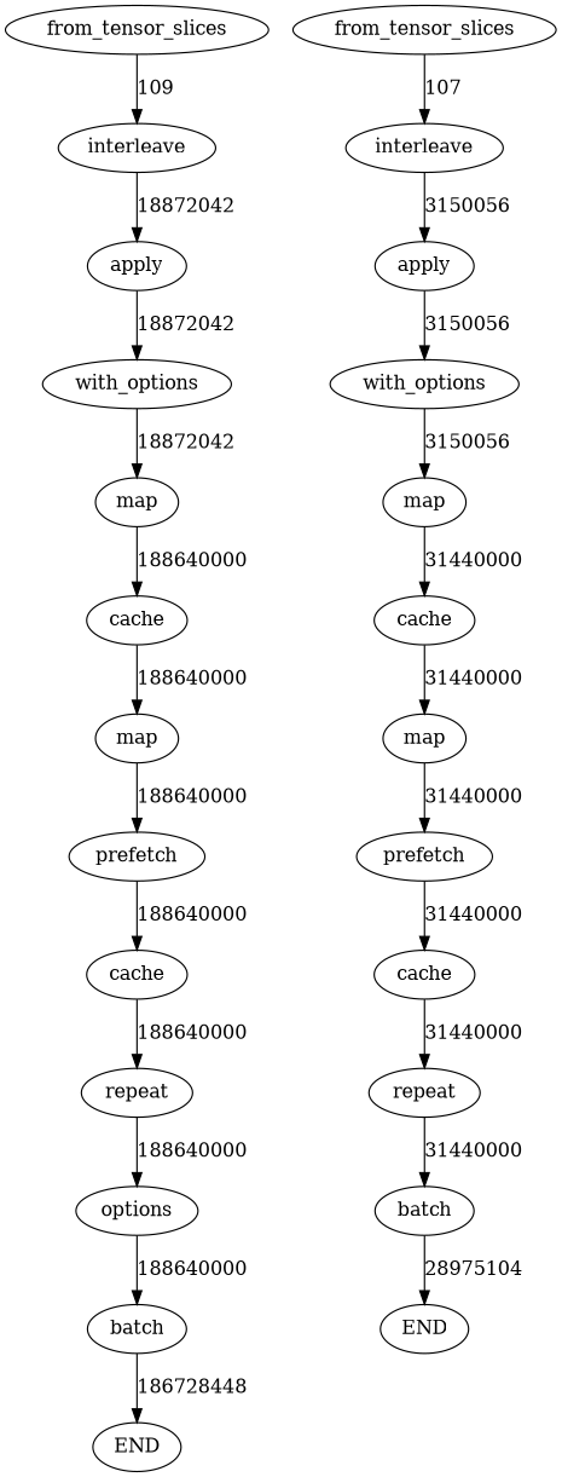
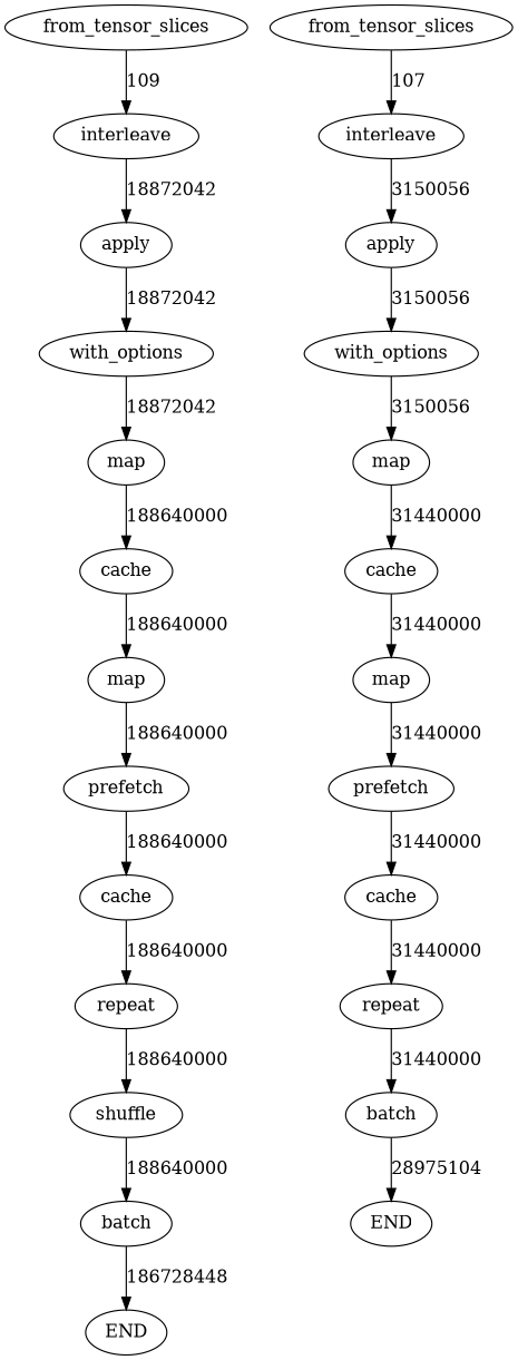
  digraph {
    n1 [label=interleave]
    n2 [label=apply]
    n3 [label=with_options]
    n4 [label=map]
    n5 [label=cache]
    n6 [label=map]
    n7 [label=prefetch]
    n8 [label=cache]
    n9 [label=repeat]
    n10 [label=from_tensor_slices]
    n11 [label=interleave]
    n12 [label=apply]
    n13 [label=with_options]
    n14 [label=map]
    n15 [label=cache]
    n16 [label=map]
    n17 [label=prefetch]
    n18 [label=cache]
    n19 [label=repeat]
-   n20 [label=options]
+   n20 [label=shuffle]
    n21 [label=batch]
    n22 [label=END]
    n23 [label=batch]
    n24 [label=END]
    n25 [label=from_tensor_slices]
    n1 -> n2 [label=18872042]
    n2 -> n3 [label=18872042]
    n3 -> n4 [label=18872042]
    n4 -> n5 [label=188640000]
    n5 -> n6 [label=188640000]
    n6 -> n7 [label=188640000]
    n7 -> n8 [label=188640000]
    n8 -> n9 [label=188640000]
    n9 -> n20 [label=188640000]
    n10 -> n11 [label=107]
    n11 -> n12 [label=3150056]
    n12 -> n13 [label=3150056]
    n13 -> n14 [label=3150056]
    n14 -> n15 [label=31440000]
    n15 -> n16 [label=31440000]
    n16 -> n17 [label=31440000]
    n17 -> n18 [label=31440000]
    n18 -> n19 [label=31440000]
    n19 -> n23 [label=31440000]
    n20 -> n21 [label=188640000]
    n21 -> n22 [label=186728448]
    n23 -> n24 [label=28975104]
    n25 -> n1 [label=109]
  }
